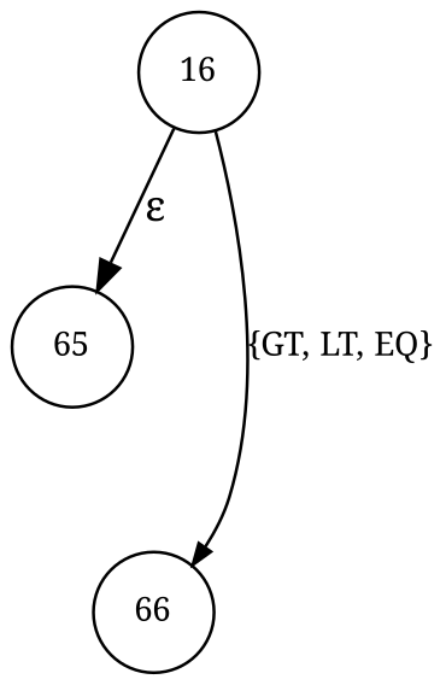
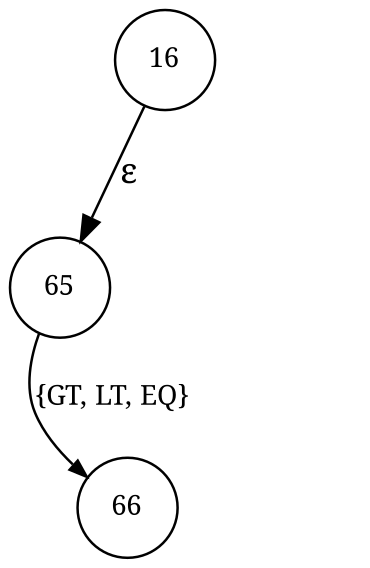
  digraph {
    fontname="Noto Serif"
    rankdir=TB
    node [fixedsize=true fontname="Noto Serif" fontsize=11 peripheries=1 shape=circle]
    edge [fontname="Noto Serif"]
    n1 [label=16 width=.55]
    n2 [label=65 width=.55]
    n3 [label=66 width=.55]
    n1 -> n2 [label="&epsilon;"]
-   n1 -> n3 [arrowhead=normal arrowsize=.7 fontsize=11 label="{GT, LT, EQ}"]
+   n2 -> n3 [arrowhead=normal arrowsize=.7 fontsize=11 label="{GT, LT, EQ}"]
  }
